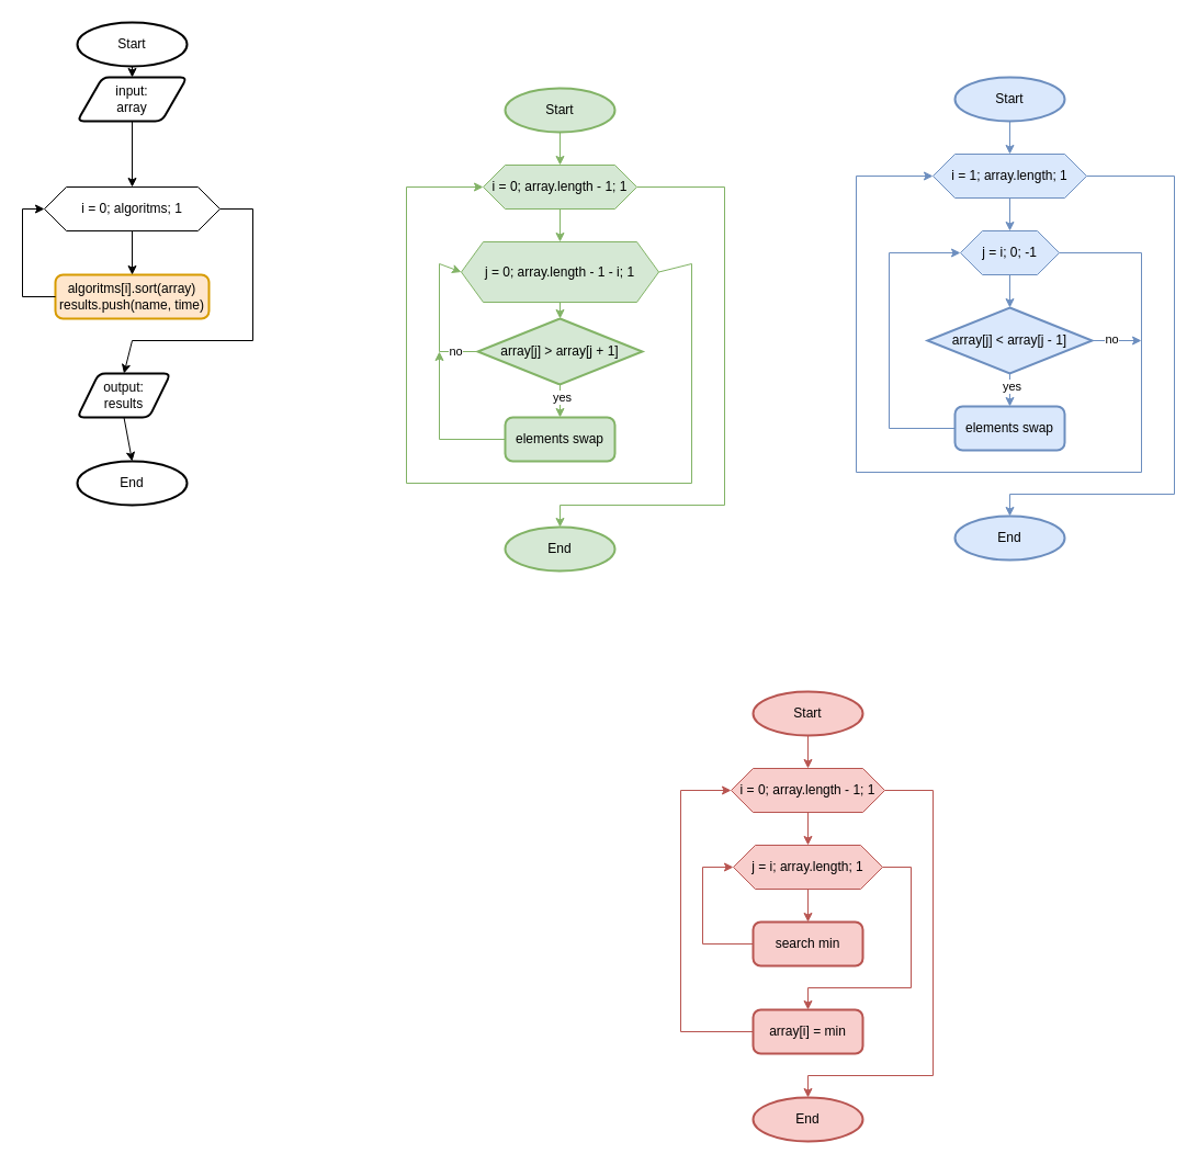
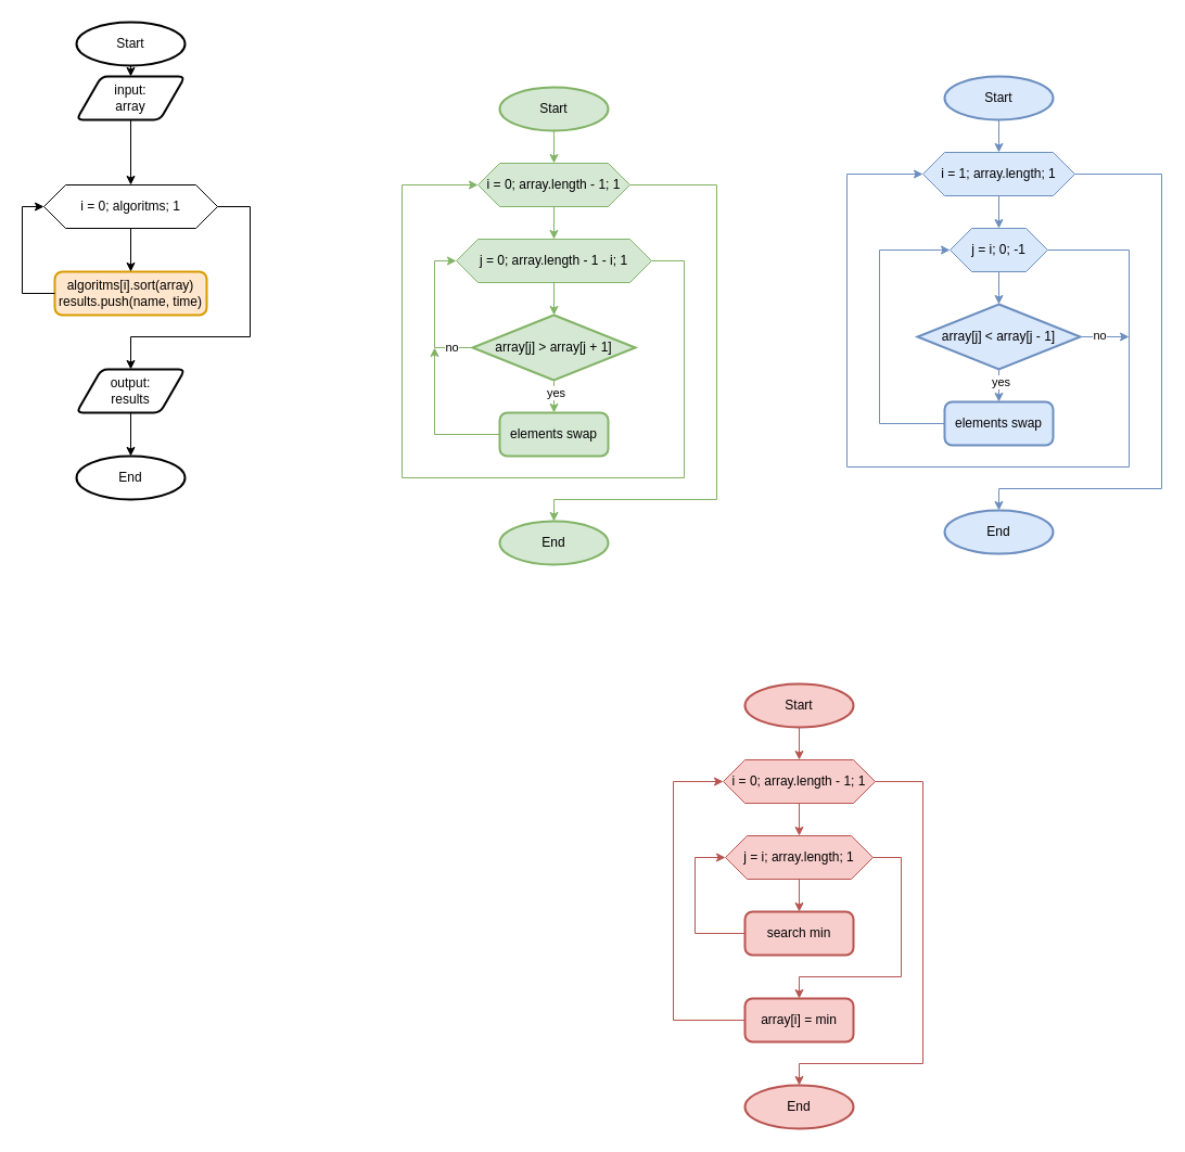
  <mxCell id="0" />
  <mxCell id="1" parent="0" />
  <mxCell id="2" value="Start" style="strokeWidth=2;html=1;shape=mxgraph.flowchart.start_1;whiteSpace=wrap;" parent="1" vertex="1"><mxGeometry x="70" y="20" width="100" height="40" as="geometry" /></mxCell>
  <mxCell id="3" value="" style="endArrow=classic;html=1;rounded=0;exitX=0.5;exitY=1;exitDx=0;exitDy=0;exitPerimeter=0;entryX=0.5;entryY=0;entryDx=0;entryDy=0;" edge="1" parent="1" source="2" target="4"><mxGeometry width="50" height="50" relative="1" as="geometry"><mxPoint x="220" y="180" as="sourcePoint" /><mxPoint x="270" y="130" as="targetPoint" /></mxGeometry></mxCell>
  <mxCell id="4" value="input:&lt;br&gt;array" style="shape=parallelogram;html=1;strokeWidth=2;perimeter=parallelogramPerimeter;whiteSpace=wrap;rounded=1;arcSize=12;size=0.23;" vertex="1" parent="1"><mxGeometry x="70" y="70" width="100" height="40" as="geometry" /></mxCell>
  <mxCell id="5" value="i = 0; algoritms; 1" style="shape=hexagon;perimeter=hexagonPerimeter2;whiteSpace=wrap;html=1;fixedSize=1;" vertex="1" parent="1"><mxGeometry x="40" y="170" width="160" height="40" as="geometry" /></mxCell>
  <mxCell id="6" value="algoritms[i].sort(array)&lt;br&gt;results.push(name, time)" style="rounded=1;whiteSpace=wrap;html=1;absoluteArcSize=1;arcSize=14;strokeWidth=2;fillColor=#ffe6cc;strokeColor=#d79b00;" vertex="1" parent="1"><mxGeometry x="50" y="250" width="140" height="40" as="geometry" /></mxCell>
  <mxCell id="7" value="" style="endArrow=classic;html=1;rounded=0;exitX=0.5;exitY=1;exitDx=0;exitDy=0;entryX=0.5;entryY=0;entryDx=0;entryDy=0;" edge="1" parent="1" source="4" target="5"><mxGeometry width="50" height="50" relative="1" as="geometry"><mxPoint x="-80" y="160" as="sourcePoint" /><mxPoint x="50" y="140" as="targetPoint" /></mxGeometry></mxCell>
  <mxCell id="8" value="" style="endArrow=classic;html=1;rounded=0;exitX=0.5;exitY=1;exitDx=0;exitDy=0;entryX=0.5;entryY=0;entryDx=0;entryDy=0;" edge="1" parent="1" source="5" target="6"><mxGeometry width="50" height="50" relative="1" as="geometry"><mxPoint x="-130" y="210" as="sourcePoint" /><mxPoint x="-80" y="160" as="targetPoint" /></mxGeometry></mxCell>
  <mxCell id="9" value="" style="endArrow=classic;html=1;rounded=0;exitX=0;exitY=0.5;exitDx=0;exitDy=0;entryX=0;entryY=0.5;entryDx=0;entryDy=0;" edge="1" parent="1" source="6" target="5"><mxGeometry width="50" height="50" relative="1" as="geometry"><mxPoint x="-110" y="250" as="sourcePoint" /><mxPoint x="-60" y="200" as="targetPoint" /><Array as="points"><mxPoint x="20" y="270" /><mxPoint x="20" y="190" /></Array></mxGeometry></mxCell>
  <mxCell id="10" value="" style="endArrow=classic;html=1;rounded=0;exitX=1;exitY=0.5;exitDx=0;exitDy=0;entryX=0.5;entryY=0;entryDx=0;entryDy=0;" edge="1" parent="1" source="5" target="11"><mxGeometry width="50" height="50" relative="1" as="geometry"><mxPoint x="290" y="220" as="sourcePoint" /><mxPoint x="100" y="320" as="targetPoint" /><Array as="points"><mxPoint x="230" y="190" /><mxPoint x="230" y="310" /><mxPoint x="120" y="310" /></Array></mxGeometry></mxCell>
- <mxCell id="11" value="output:&lt;br&gt;results" style="shape=parallelogram;html=1;strokeWidth=2;perimeter=parallelogramPerimeter;whiteSpace=wrap;rounded=1;arcSize=12;size=0.23;" vertex="1" parent="1"><mxGeometry x="70" y="340" width="85" height="40" as="geometry" /></mxCell>
+ <mxCell id="11" value="output:&lt;br&gt;results" style="shape=parallelogram;html=1;strokeWidth=2;perimeter=parallelogramPerimeter;whiteSpace=wrap;rounded=1;arcSize=12;size=0.23;" vertex="1" parent="1"><mxGeometry x="70" y="340" width="100" height="40" as="geometry" /></mxCell>
  <mxCell id="12" value="End" style="strokeWidth=2;html=1;shape=mxgraph.flowchart.start_1;whiteSpace=wrap;" vertex="1" parent="1"><mxGeometry x="70" y="420" width="100" height="40" as="geometry" /></mxCell>
  <mxCell id="13" value="" style="endArrow=classic;html=1;rounded=0;exitX=0.5;exitY=1;exitDx=0;exitDy=0;entryX=0.5;entryY=0;entryDx=0;entryDy=0;entryPerimeter=0;" edge="1" parent="1" source="11" target="12"><mxGeometry width="50" height="50" relative="1" as="geometry"><mxPoint x="-90" y="260" as="sourcePoint" /><mxPoint x="-40" y="210" as="targetPoint" /></mxGeometry></mxCell>
  <mxCell id="14" value="Start" style="strokeWidth=2;html=1;shape=mxgraph.flowchart.start_1;whiteSpace=wrap;fillColor=#d5e8d4;strokeColor=#82b366;" vertex="1" parent="1"><mxGeometry x="460" y="80" width="100" height="40" as="geometry" /></mxCell>
  <mxCell id="15" value="" style="endArrow=classic;html=1;rounded=0;exitX=0.5;exitY=1;exitDx=0;exitDy=0;exitPerimeter=0;entryX=0.5;entryY=0;entryDx=0;entryDy=0;fillColor=#d5e8d4;strokeColor=#82b366;" edge="1" parent="1" source="14" target="16"><mxGeometry width="50" height="50" relative="1" as="geometry"><mxPoint x="500" y="220" as="sourcePoint" /><mxPoint x="510" y="150" as="targetPoint" /></mxGeometry></mxCell>
  <mxCell id="16" value="i = 0; array.length - 1; 1" style="shape=hexagon;perimeter=hexagonPerimeter2;whiteSpace=wrap;html=1;fixedSize=1;fillColor=#d5e8d4;strokeColor=#82b366;" vertex="1" parent="1"><mxGeometry x="440" y="150" width="140" height="40" as="geometry" /></mxCell>
- <mxCell id="17" value="j = 0; array.length - 1 - i; 1" style="shape=hexagon;perimeter=hexagonPerimeter2;whiteSpace=wrap;html=1;fixedSize=1;fillColor=#d5e8d4;strokeColor=#82b366;" vertex="1" parent="1"><mxGeometry x="420" y="220" width="180" height="55" as="geometry" /></mxCell>
+ <mxCell id="17" value="j = 0; array.length - 1 - i; 1" style="shape=hexagon;perimeter=hexagonPerimeter2;whiteSpace=wrap;html=1;fixedSize=1;fillColor=#d5e8d4;strokeColor=#82b366;" vertex="1" parent="1"><mxGeometry x="420" y="220" width="180" height="40" as="geometry" /></mxCell>
  <mxCell id="18" value="array[j] &amp;gt; array[j + 1]" style="strokeWidth=2;html=1;shape=mxgraph.flowchart.decision;whiteSpace=wrap;fillColor=#d5e8d4;strokeColor=#82b366;" vertex="1" parent="1"><mxGeometry x="435" y="290" width="150" height="60" as="geometry" /></mxCell>
  <mxCell id="19" value="" style="endArrow=classic;html=1;rounded=0;exitX=0.5;exitY=1;exitDx=0;exitDy=0;entryX=0.5;entryY=0;entryDx=0;entryDy=0;fillColor=#d5e8d4;strokeColor=#82b366;" edge="1" parent="1" source="16" target="17"><mxGeometry width="50" height="50" relative="1" as="geometry"><mxPoint x="370" y="140" as="sourcePoint" /><mxPoint x="420" y="90" as="targetPoint" /></mxGeometry></mxCell>
  <mxCell id="20" value="" style="endArrow=classic;html=1;rounded=0;exitX=0.5;exitY=1;exitDx=0;exitDy=0;entryX=0.5;entryY=0;entryDx=0;entryDy=0;entryPerimeter=0;fillColor=#d5e8d4;strokeColor=#82b366;" edge="1" parent="1" source="17" target="18"><mxGeometry width="50" height="50" relative="1" as="geometry"><mxPoint x="670" y="370" as="sourcePoint" /><mxPoint x="720" y="320" as="targetPoint" /></mxGeometry></mxCell>
  <mxCell id="21" value="" style="endArrow=classic;html=1;rounded=0;exitX=0;exitY=0.5;exitDx=0;exitDy=0;exitPerimeter=0;entryX=0;entryY=0.5;entryDx=0;entryDy=0;fillColor=#d5e8d4;strokeColor=#82b366;" edge="1" parent="1" source="18" target="17"><mxGeometry width="50" height="50" relative="1" as="geometry"><mxPoint x="330" y="330" as="sourcePoint" /><mxPoint x="380" y="280" as="targetPoint" /><Array as="points"><mxPoint x="400" y="320" /><mxPoint x="400" y="240" /></Array></mxGeometry></mxCell>
  <mxCell id="22" value="no" style="edgeLabel;html=1;align=center;verticalAlign=middle;resizable=0;points=[];" vertex="1" connectable="0" parent="21"><mxGeometry x="-0.698" y="-1" relative="1" as="geometry"><mxPoint as="offset" /></mxGeometry></mxCell>
  <mxCell id="23" value="elements swap" style="rounded=1;whiteSpace=wrap;html=1;absoluteArcSize=1;arcSize=14;strokeWidth=2;fillColor=#d5e8d4;strokeColor=#82b366;" vertex="1" parent="1"><mxGeometry x="460" y="380" width="100" height="40" as="geometry" /></mxCell>
  <mxCell id="24" value="" style="endArrow=classic;html=1;rounded=0;exitX=0.5;exitY=1;exitDx=0;exitDy=0;exitPerimeter=0;entryX=0.5;entryY=0;entryDx=0;entryDy=0;fillColor=#d5e8d4;strokeColor=#82b366;" edge="1" parent="1" source="18" target="23"><mxGeometry width="50" height="50" relative="1" as="geometry"><mxPoint x="690" y="350" as="sourcePoint" /><mxPoint x="740" y="300" as="targetPoint" /></mxGeometry></mxCell>
  <mxCell id="25" value="yes" style="edgeLabel;html=1;align=center;verticalAlign=middle;resizable=0;points=[];" vertex="1" connectable="0" parent="24"><mxGeometry x="-0.28" y="1" relative="1" as="geometry"><mxPoint as="offset" /></mxGeometry></mxCell>
  <mxCell id="26" value="" style="endArrow=classic;html=1;rounded=0;exitX=0;exitY=0.5;exitDx=0;exitDy=0;fillColor=#d5e8d4;strokeColor=#82b366;" edge="1" parent="1" source="23"><mxGeometry width="50" height="50" relative="1" as="geometry"><mxPoint x="300" y="400" as="sourcePoint" /><mxPoint x="400" y="320" as="targetPoint" /><Array as="points"><mxPoint x="400" y="400" /></Array></mxGeometry></mxCell>
  <mxCell id="27" value="" style="endArrow=classic;html=1;rounded=0;exitX=1;exitY=0.5;exitDx=0;exitDy=0;entryX=0;entryY=0.5;entryDx=0;entryDy=0;fillColor=#d5e8d4;strokeColor=#82b366;" edge="1" parent="1" source="17" target="16"><mxGeometry width="50" height="50" relative="1" as="geometry"><mxPoint x="680" y="340" as="sourcePoint" /><mxPoint x="690" y="360" as="targetPoint" /><Array as="points"><mxPoint x="630" y="240" /><mxPoint x="630" y="440" /><mxPoint x="370" y="440" /><mxPoint x="370" y="170" /></Array></mxGeometry></mxCell>
  <mxCell id="28" value="" style="endArrow=classic;html=1;rounded=0;exitX=1;exitY=0.5;exitDx=0;exitDy=0;entryX=0.5;entryY=0;entryDx=0;entryDy=0;entryPerimeter=0;fillColor=#d5e8d4;strokeColor=#82b366;" edge="1" parent="1" source="16" target="29"><mxGeometry width="50" height="50" relative="1" as="geometry"><mxPoint x="720" y="210" as="sourcePoint" /><mxPoint x="510" y="480" as="targetPoint" /><Array as="points"><mxPoint x="660" y="170" /><mxPoint x="660" y="460" /><mxPoint x="510" y="460" /></Array></mxGeometry></mxCell>
  <mxCell id="29" value="End" style="strokeWidth=2;html=1;shape=mxgraph.flowchart.start_1;whiteSpace=wrap;fillColor=#d5e8d4;strokeColor=#82b366;" vertex="1" parent="1"><mxGeometry x="460" y="480" width="100" height="40" as="geometry" /></mxCell>
  <mxCell id="30" value="Start" style="strokeWidth=2;html=1;shape=mxgraph.flowchart.start_1;whiteSpace=wrap;fillColor=#dae8fc;strokeColor=#6c8ebf;" vertex="1" parent="1"><mxGeometry x="870" y="70" width="100" height="40" as="geometry" /></mxCell>
  <mxCell id="31" value="" style="endArrow=classic;html=1;rounded=0;exitX=0.5;exitY=1;exitDx=0;exitDy=0;exitPerimeter=0;entryX=0.5;entryY=0;entryDx=0;entryDy=0;fillColor=#dae8fc;strokeColor=#6c8ebf;" edge="1" parent="1" source="30" target="32"><mxGeometry width="50" height="50" relative="1" as="geometry"><mxPoint x="910" y="210" as="sourcePoint" /><mxPoint x="920" y="140" as="targetPoint" /></mxGeometry></mxCell>
  <mxCell id="32" value="i = 1; array.length; 1" style="shape=hexagon;perimeter=hexagonPerimeter2;whiteSpace=wrap;html=1;fixedSize=1;fillColor=#dae8fc;strokeColor=#6c8ebf;" vertex="1" parent="1"><mxGeometry x="850" y="140" width="140" height="40" as="geometry" /></mxCell>
  <mxCell id="33" value="j = i; 0; -1" style="shape=hexagon;perimeter=hexagonPerimeter2;whiteSpace=wrap;html=1;fixedSize=1;fillColor=#dae8fc;strokeColor=#6c8ebf;" vertex="1" parent="1"><mxGeometry x="875" y="210" width="90" height="40" as="geometry" /></mxCell>
  <mxCell id="34" value="array[j] &amp;lt; array[j - 1]" style="strokeWidth=2;html=1;shape=mxgraph.flowchart.decision;whiteSpace=wrap;fillColor=#dae8fc;strokeColor=#6c8ebf;" vertex="1" parent="1"><mxGeometry x="845" y="280" width="150" height="60" as="geometry" /></mxCell>
  <mxCell id="35" value="" style="endArrow=classic;html=1;rounded=0;exitX=0.5;exitY=1;exitDx=0;exitDy=0;entryX=0.5;entryY=0;entryDx=0;entryDy=0;fillColor=#dae8fc;strokeColor=#6c8ebf;" edge="1" parent="1" source="32" target="33"><mxGeometry width="50" height="50" relative="1" as="geometry"><mxPoint x="780" y="130" as="sourcePoint" /><mxPoint x="830" y="80" as="targetPoint" /></mxGeometry></mxCell>
  <mxCell id="36" value="" style="endArrow=classic;html=1;rounded=0;exitX=0.5;exitY=1;exitDx=0;exitDy=0;entryX=0.5;entryY=0;entryDx=0;entryDy=0;entryPerimeter=0;fillColor=#dae8fc;strokeColor=#6c8ebf;" edge="1" parent="1" source="33" target="34"><mxGeometry width="50" height="50" relative="1" as="geometry"><mxPoint x="1080" y="360" as="sourcePoint" /><mxPoint x="1130" y="310" as="targetPoint" /></mxGeometry></mxCell>
  <mxCell id="37" value="elements swap" style="rounded=1;whiteSpace=wrap;html=1;absoluteArcSize=1;arcSize=14;strokeWidth=2;fillColor=#dae8fc;strokeColor=#6c8ebf;" vertex="1" parent="1"><mxGeometry x="870" y="370" width="100" height="40" as="geometry" /></mxCell>
  <mxCell id="38" value="" style="endArrow=classic;html=1;rounded=0;exitX=0.5;exitY=1;exitDx=0;exitDy=0;exitPerimeter=0;entryX=0.5;entryY=0;entryDx=0;entryDy=0;fillColor=#dae8fc;strokeColor=#6c8ebf;" edge="1" parent="1" source="34" target="37"><mxGeometry width="50" height="50" relative="1" as="geometry"><mxPoint x="1100" y="340" as="sourcePoint" /><mxPoint x="1150" y="290" as="targetPoint" /></mxGeometry></mxCell>
  <mxCell id="39" value="yes" style="edgeLabel;html=1;align=center;verticalAlign=middle;resizable=0;points=[];" vertex="1" connectable="0" parent="38"><mxGeometry x="-0.28" y="1" relative="1" as="geometry"><mxPoint as="offset" /></mxGeometry></mxCell>
  <mxCell id="40" value="" style="endArrow=classic;html=1;rounded=0;exitX=0;exitY=0.5;exitDx=0;exitDy=0;fillColor=#dae8fc;strokeColor=#6c8ebf;entryX=0;entryY=0.5;entryDx=0;entryDy=0;" edge="1" parent="1" source="37" target="33"><mxGeometry width="50" height="50" relative="1" as="geometry"><mxPoint x="710" y="390" as="sourcePoint" /><mxPoint x="810" y="310" as="targetPoint" /><Array as="points"><mxPoint x="810" y="390" /><mxPoint x="810" y="230" /></Array></mxGeometry></mxCell>
  <mxCell id="41" value="" style="endArrow=classic;html=1;rounded=0;exitX=1;exitY=0.5;exitDx=0;exitDy=0;entryX=0;entryY=0.5;entryDx=0;entryDy=0;fillColor=#dae8fc;strokeColor=#6c8ebf;" edge="1" parent="1" source="33" target="32"><mxGeometry width="50" height="50" relative="1" as="geometry"><mxPoint x="1090" y="330" as="sourcePoint" /><mxPoint x="1100" y="350" as="targetPoint" /><Array as="points"><mxPoint x="1040" y="230" /><mxPoint x="1040" y="430" /><mxPoint x="780" y="430" /><mxPoint x="780" y="160" /></Array></mxGeometry></mxCell>
  <mxCell id="42" value="" style="endArrow=classic;html=1;rounded=0;exitX=1;exitY=0.5;exitDx=0;exitDy=0;entryX=0.5;entryY=0;entryDx=0;entryDy=0;entryPerimeter=0;fillColor=#dae8fc;strokeColor=#6c8ebf;" edge="1" parent="1" source="32" target="43"><mxGeometry width="50" height="50" relative="1" as="geometry"><mxPoint x="1130" y="200" as="sourcePoint" /><mxPoint x="920" y="470" as="targetPoint" /><Array as="points"><mxPoint x="1070" y="160" /><mxPoint x="1070" y="450" /><mxPoint x="920" y="450" /></Array></mxGeometry></mxCell>
  <mxCell id="43" value="End" style="strokeWidth=2;html=1;shape=mxgraph.flowchart.start_1;whiteSpace=wrap;fillColor=#dae8fc;strokeColor=#6c8ebf;" vertex="1" parent="1"><mxGeometry x="870" y="470" width="100" height="40" as="geometry" /></mxCell>
  <mxCell id="44" value="" style="endArrow=classic;html=1;rounded=0;exitX=1;exitY=0.5;exitDx=0;exitDy=0;exitPerimeter=0;fillColor=#dae8fc;strokeColor=#6c8ebf;" edge="1" parent="1" source="34"><mxGeometry width="50" height="50" relative="1" as="geometry"><mxPoint x="700" y="370" as="sourcePoint" /><mxPoint x="1040" y="310" as="targetPoint" /></mxGeometry></mxCell>
  <mxCell id="45" value="no" style="edgeLabel;html=1;align=center;verticalAlign=middle;resizable=0;points=[];" vertex="1" connectable="0" parent="44"><mxGeometry x="-0.234" y="2" relative="1" as="geometry"><mxPoint as="offset" /></mxGeometry></mxCell>
  <mxCell id="46" value="Start" style="strokeWidth=2;html=1;shape=mxgraph.flowchart.start_1;whiteSpace=wrap;fillColor=#f8cecc;strokeColor=#b85450;" vertex="1" parent="1"><mxGeometry x="686" y="630" width="100" height="40" as="geometry" /></mxCell>
  <mxCell id="47" value="" style="endArrow=classic;html=1;rounded=0;exitX=0.5;exitY=1;exitDx=0;exitDy=0;exitPerimeter=0;entryX=0.5;entryY=0;entryDx=0;entryDy=0;fillColor=#f8cecc;strokeColor=#b85450;" edge="1" parent="1" source="46" target="48"><mxGeometry width="50" height="50" relative="1" as="geometry"><mxPoint x="726" y="770" as="sourcePoint" /><mxPoint x="736" y="700" as="targetPoint" /></mxGeometry></mxCell>
  <mxCell id="48" value="i = 0; array.length - 1; 1" style="shape=hexagon;perimeter=hexagonPerimeter2;whiteSpace=wrap;html=1;fixedSize=1;fillColor=#f8cecc;strokeColor=#b85450;" vertex="1" parent="1"><mxGeometry x="666" y="700" width="140" height="40" as="geometry" /></mxCell>
  <mxCell id="49" value="j = i; array.length; 1" style="shape=hexagon;perimeter=hexagonPerimeter2;whiteSpace=wrap;html=1;fixedSize=1;fillColor=#f8cecc;strokeColor=#b85450;" vertex="1" parent="1"><mxGeometry x="668" y="770" width="136" height="40" as="geometry" /></mxCell>
  <mxCell id="50" value="" style="endArrow=classic;html=1;rounded=0;exitX=0.5;exitY=1;exitDx=0;exitDy=0;entryX=0.5;entryY=0;entryDx=0;entryDy=0;fillColor=#f8cecc;strokeColor=#b85450;" edge="1" parent="1" source="48" target="49"><mxGeometry width="50" height="50" relative="1" as="geometry"><mxPoint x="596" y="690" as="sourcePoint" /><mxPoint x="646" y="640" as="targetPoint" /></mxGeometry></mxCell>
  <mxCell id="51" value="" style="endArrow=classic;html=1;rounded=0;exitX=0.5;exitY=1;exitDx=0;exitDy=0;entryX=0.5;entryY=0;entryDx=0;entryDy=0;entryPerimeter=0;fillColor=#f8cecc;strokeColor=#b85450;" edge="1" parent="1" source="49"><mxGeometry width="50" height="50" relative="1" as="geometry"><mxPoint x="896" y="920" as="sourcePoint" /><mxPoint x="736" y="840" as="targetPoint" /></mxGeometry></mxCell>
  <mxCell id="52" value="" style="endArrow=classic;html=1;rounded=0;exitX=1;exitY=0.5;exitDx=0;exitDy=0;entryX=0.5;entryY=0;entryDx=0;entryDy=0;entryPerimeter=0;fillColor=#f8cecc;strokeColor=#b85450;" edge="1" parent="1" source="48" target="53"><mxGeometry width="50" height="50" relative="1" as="geometry"><mxPoint x="946" y="760" as="sourcePoint" /><mxPoint x="736" y="1030" as="targetPoint" /><Array as="points"><mxPoint x="850" y="720" /><mxPoint x="850" y="980" /><mxPoint x="736" y="980" /></Array></mxGeometry></mxCell>
  <mxCell id="53" value="End" style="strokeWidth=2;html=1;shape=mxgraph.flowchart.start_1;whiteSpace=wrap;fillColor=#f8cecc;strokeColor=#b85450;" vertex="1" parent="1"><mxGeometry x="686" y="1000" width="100" height="40" as="geometry" /></mxCell>
  <mxCell id="54" value="search min" style="rounded=1;whiteSpace=wrap;html=1;absoluteArcSize=1;arcSize=14;strokeWidth=2;fillColor=#f8cecc;strokeColor=#b85450;" vertex="1" parent="1"><mxGeometry x="686" y="840" width="100" height="40" as="geometry" /></mxCell>
  <mxCell id="55" value="" style="endArrow=classic;html=1;rounded=0;exitX=0;exitY=0.5;exitDx=0;exitDy=0;entryX=0;entryY=0.5;entryDx=0;entryDy=0;fillColor=#f8cecc;strokeColor=#b85450;" edge="1" parent="1" source="54" target="49"><mxGeometry width="50" height="50" relative="1" as="geometry"><mxPoint x="600" y="890" as="sourcePoint" /><mxPoint x="650" y="840" as="targetPoint" /><Array as="points"><mxPoint x="640" y="860" /><mxPoint x="640" y="790" /></Array></mxGeometry></mxCell>
  <mxCell id="56" value="" style="endArrow=classic;html=1;rounded=0;exitX=1;exitY=0.5;exitDx=0;exitDy=0;fillColor=#f8cecc;strokeColor=#b85450;" edge="1" parent="1" source="49"><mxGeometry width="50" height="50" relative="1" as="geometry"><mxPoint x="600" y="910" as="sourcePoint" /><mxPoint x="736" y="920" as="targetPoint" /><Array as="points"><mxPoint x="830" y="790" /><mxPoint x="830" y="900" /><mxPoint x="736" y="900" /></Array></mxGeometry></mxCell>
  <mxCell id="57" value="array[i] = min" style="rounded=1;whiteSpace=wrap;html=1;absoluteArcSize=1;arcSize=14;strokeWidth=2;fillColor=#f8cecc;strokeColor=#b85450;" vertex="1" parent="1"><mxGeometry x="686" y="920" width="100" height="40" as="geometry" /></mxCell>
  <mxCell id="58" value="" style="endArrow=classic;html=1;rounded=0;exitX=0;exitY=0.5;exitDx=0;exitDy=0;entryX=0;entryY=0.5;entryDx=0;entryDy=0;fillColor=#f8cecc;strokeColor=#b85450;" edge="1" parent="1" source="57" target="48"><mxGeometry width="50" height="50" relative="1" as="geometry"><mxPoint x="520" y="810" as="sourcePoint" /><mxPoint x="570" y="760" as="targetPoint" /><Array as="points"><mxPoint x="620" y="940" /><mxPoint x="620" y="720" /></Array></mxGeometry></mxCell>
